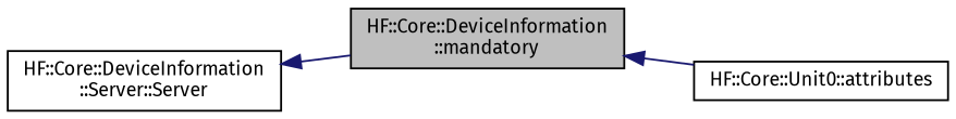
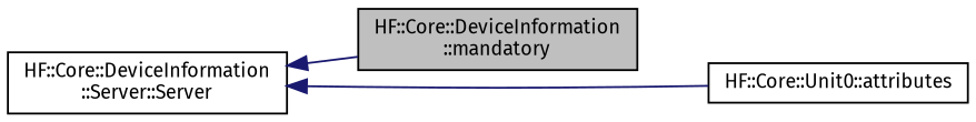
  digraph {
    fontname="Fira Sans"
    rankdir=LR
    node [color=black fillcolor=white fontname="Fira Sans" fontsize=10 shape=record style=filled]
    edge [color=midnightblue dir=back fontname="Fira Sans" fontsize=10 labelfontname=Helvetica labelfontsize=10 style=solid]
    n1 [fillcolor=grey75 fontcolor=black height=0.2 label="HF::Core::DeviceInformation\l::mandatory" width=0.4]
    n2 [height=0.2 label="HF::Core::Unit0::attributes" width=0.4]
    n3 [height=0.2 label="HF::Core::DeviceInformation\l::Server::Server" width=0.4]
-   n1 -> n2
+   n3 -> n2
    n3 -> n1
  }
